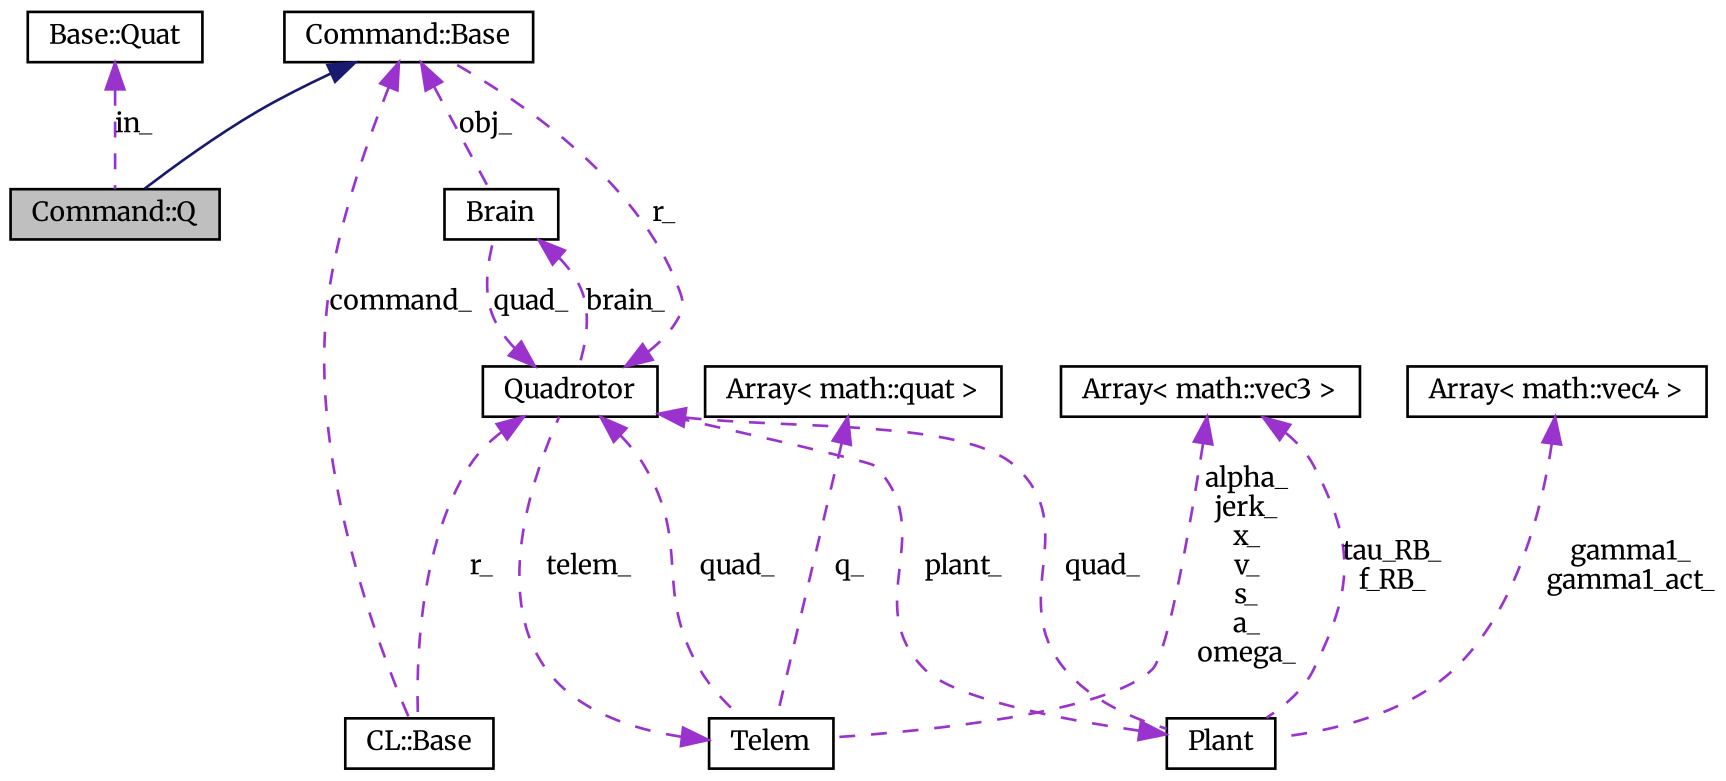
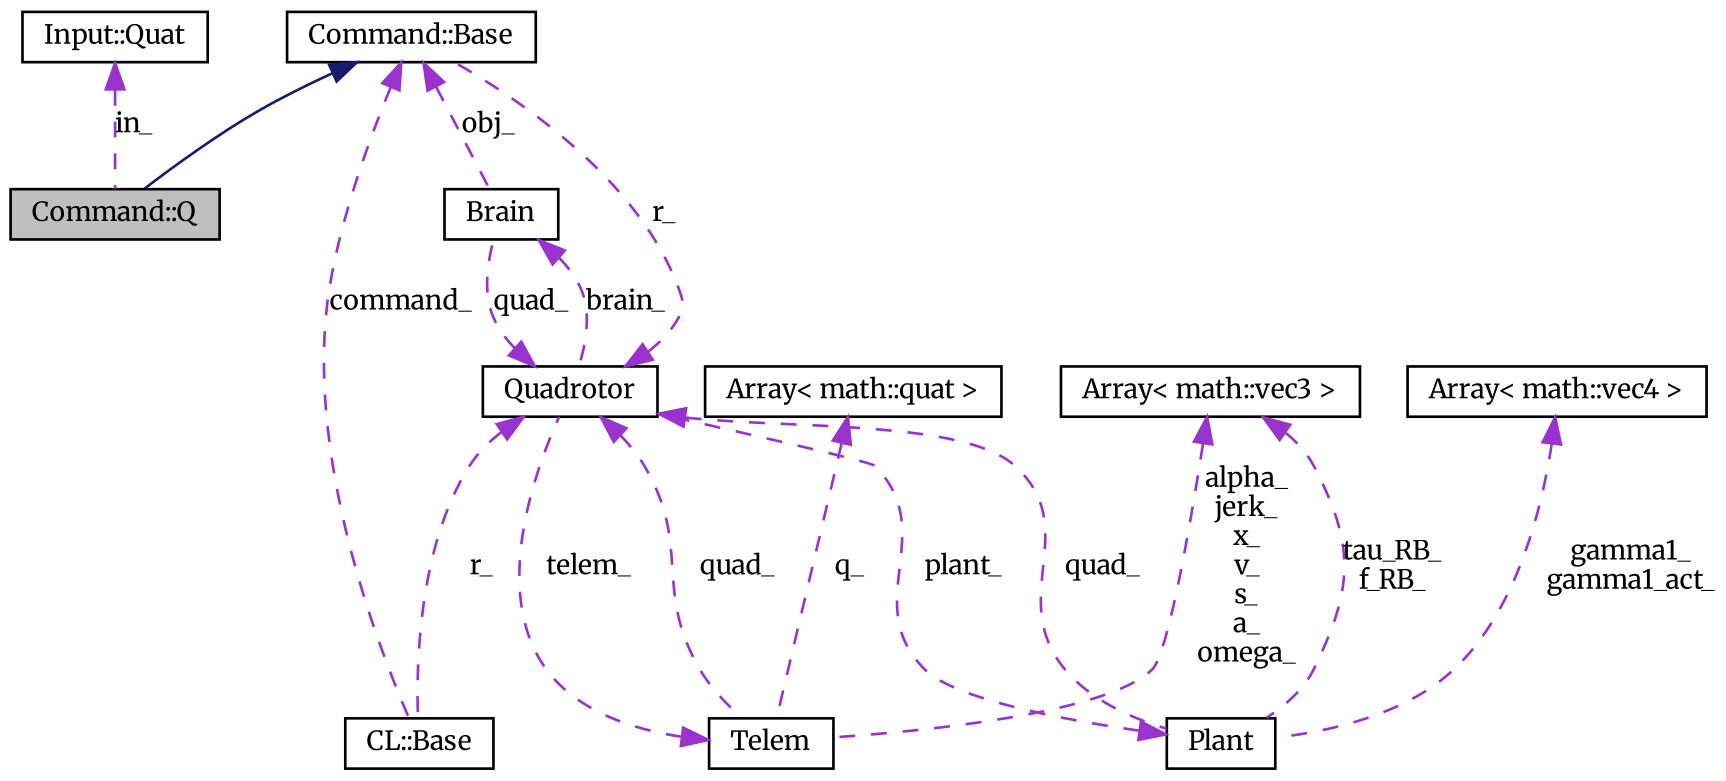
  digraph {
    fontname=Merriweather
    node [color=black fillcolor=white fontname=Merriweather fontsize=10 shape=record style=filled]
    edge [color=darkorchid3 dir=back fontname=Merriweather fontsize=10 labelfontname=Helvetica labelfontsize=10 style=dashed]
    n1 [fillcolor=grey75 fontcolor=black height=0.2 label="Command::Q" width=0.4]
    n2 [height=0.2 label="Command::Base" width=0.4]
    n3 [height=0.2 label=Brain width=0.4]
    n4 [height=0.2 label="CL::Base" width=0.4]
    n5 [height=0.2 label=Quadrotor width=0.4]
    n6 [height=0.2 label=Plant width=0.4]
    n7 [height=0.2 label=Telem width=0.4]
    n8 [height=0.2 label="Array\< math::vec4 \>" width=0.4]
    n9 [height=0.2 label="Array\< math::vec3 \>" width=0.4]
    n10 [height=0.2 label="Array\< math::quat \>" width=0.4]
-   n11 [height=0.2 label="Base::Quat" width=0.4]
+   n11 [height=0.2 label="Input::Quat" width=0.4]
    n2 -> n1 [color=midnightblue style=solid]
    n2 -> n3 [label=obj_]
    n2 -> n4 [label=command_]
    n3 -> n5 [label=brain_]
    n5 -> n2 [label=r_]
    n5 -> n3 [label=quad_]
    n5 -> n4 [label=r_]
    n5 -> n6 [label=quad_]
    n5 -> n7 [label=quad_]
    n6 -> n5 [label=plant_]
    n7 -> n5 [label=telem_]
    n8 -> n6 [label="gamma1_\ngamma1_act_"]
    n9 -> n6 [label="tau_RB_\nf_RB_"]
    n9 -> n7 [label="alpha_\njerk_\nx_\nv_\ns_\na_\nomega_"]
    n10 -> n7 [label=q_]
    n11 -> n1 [label=in_]
  }
